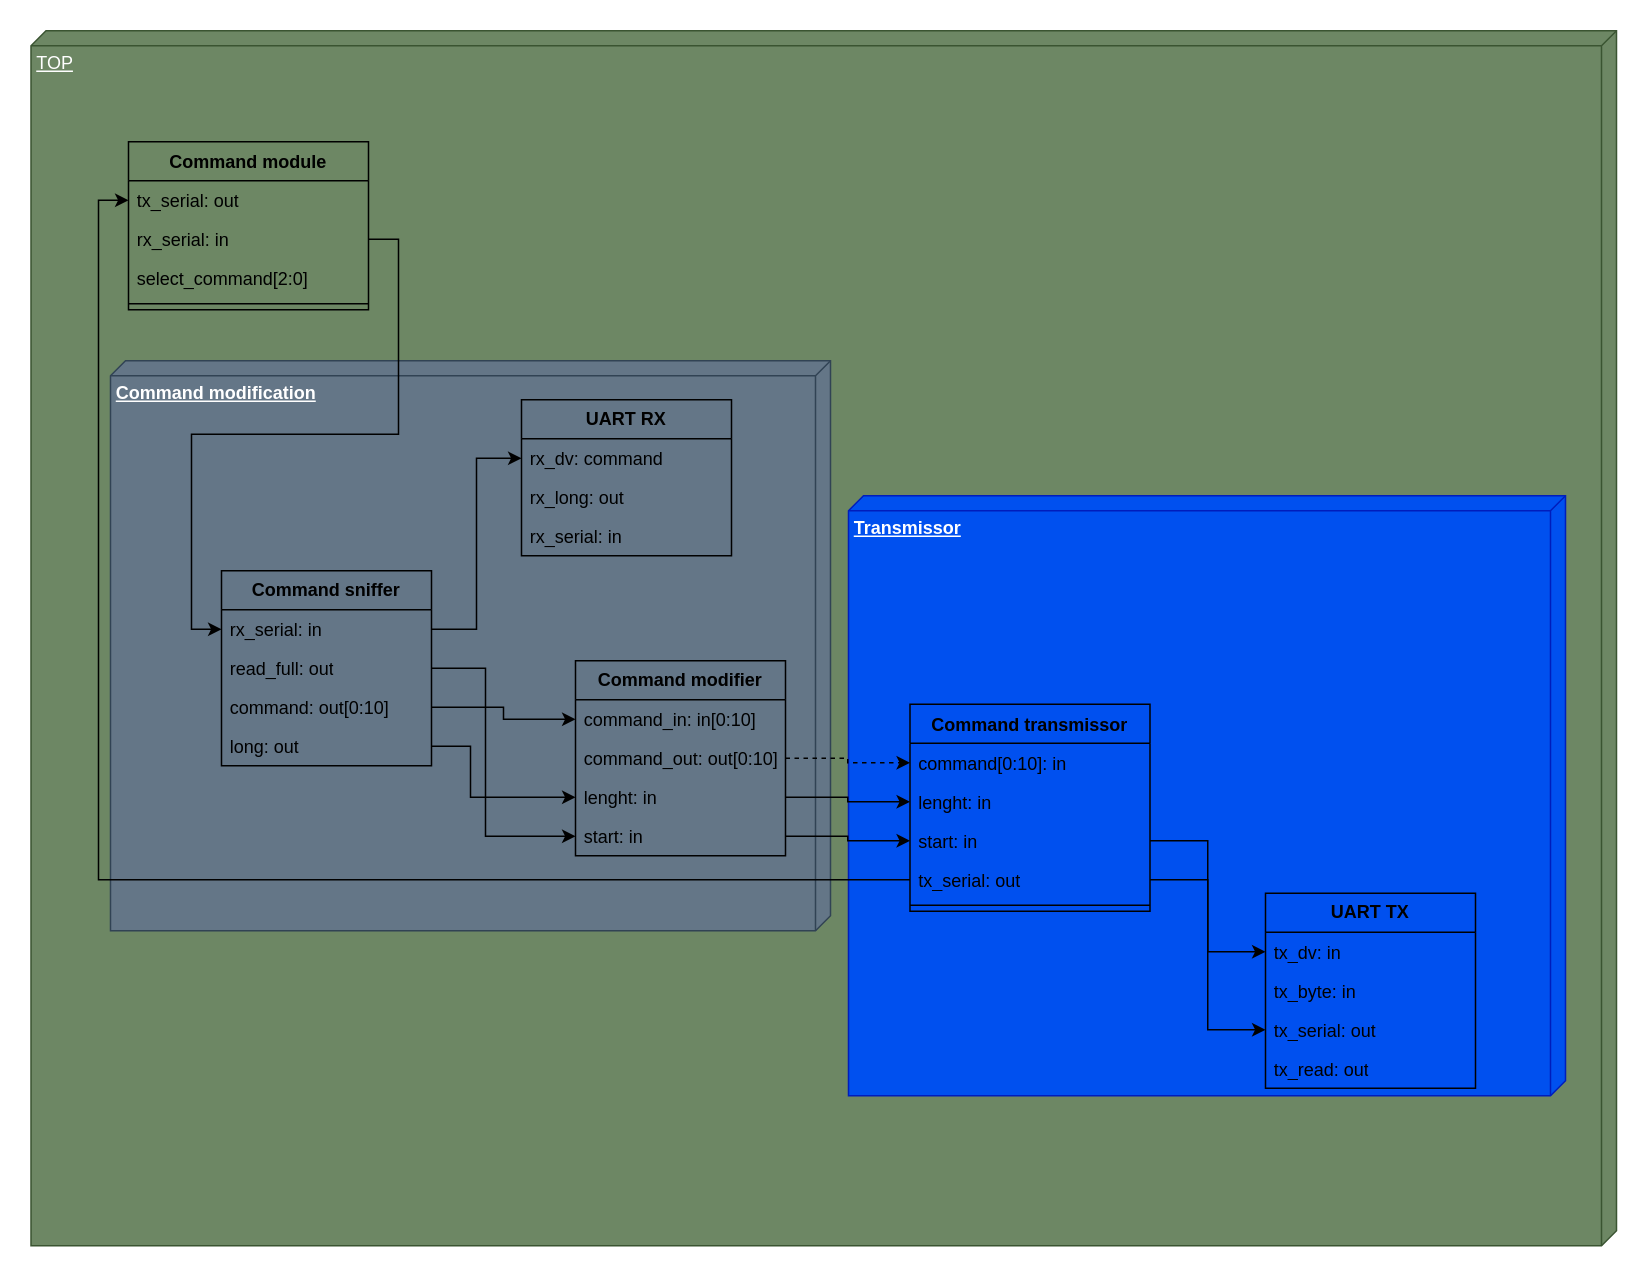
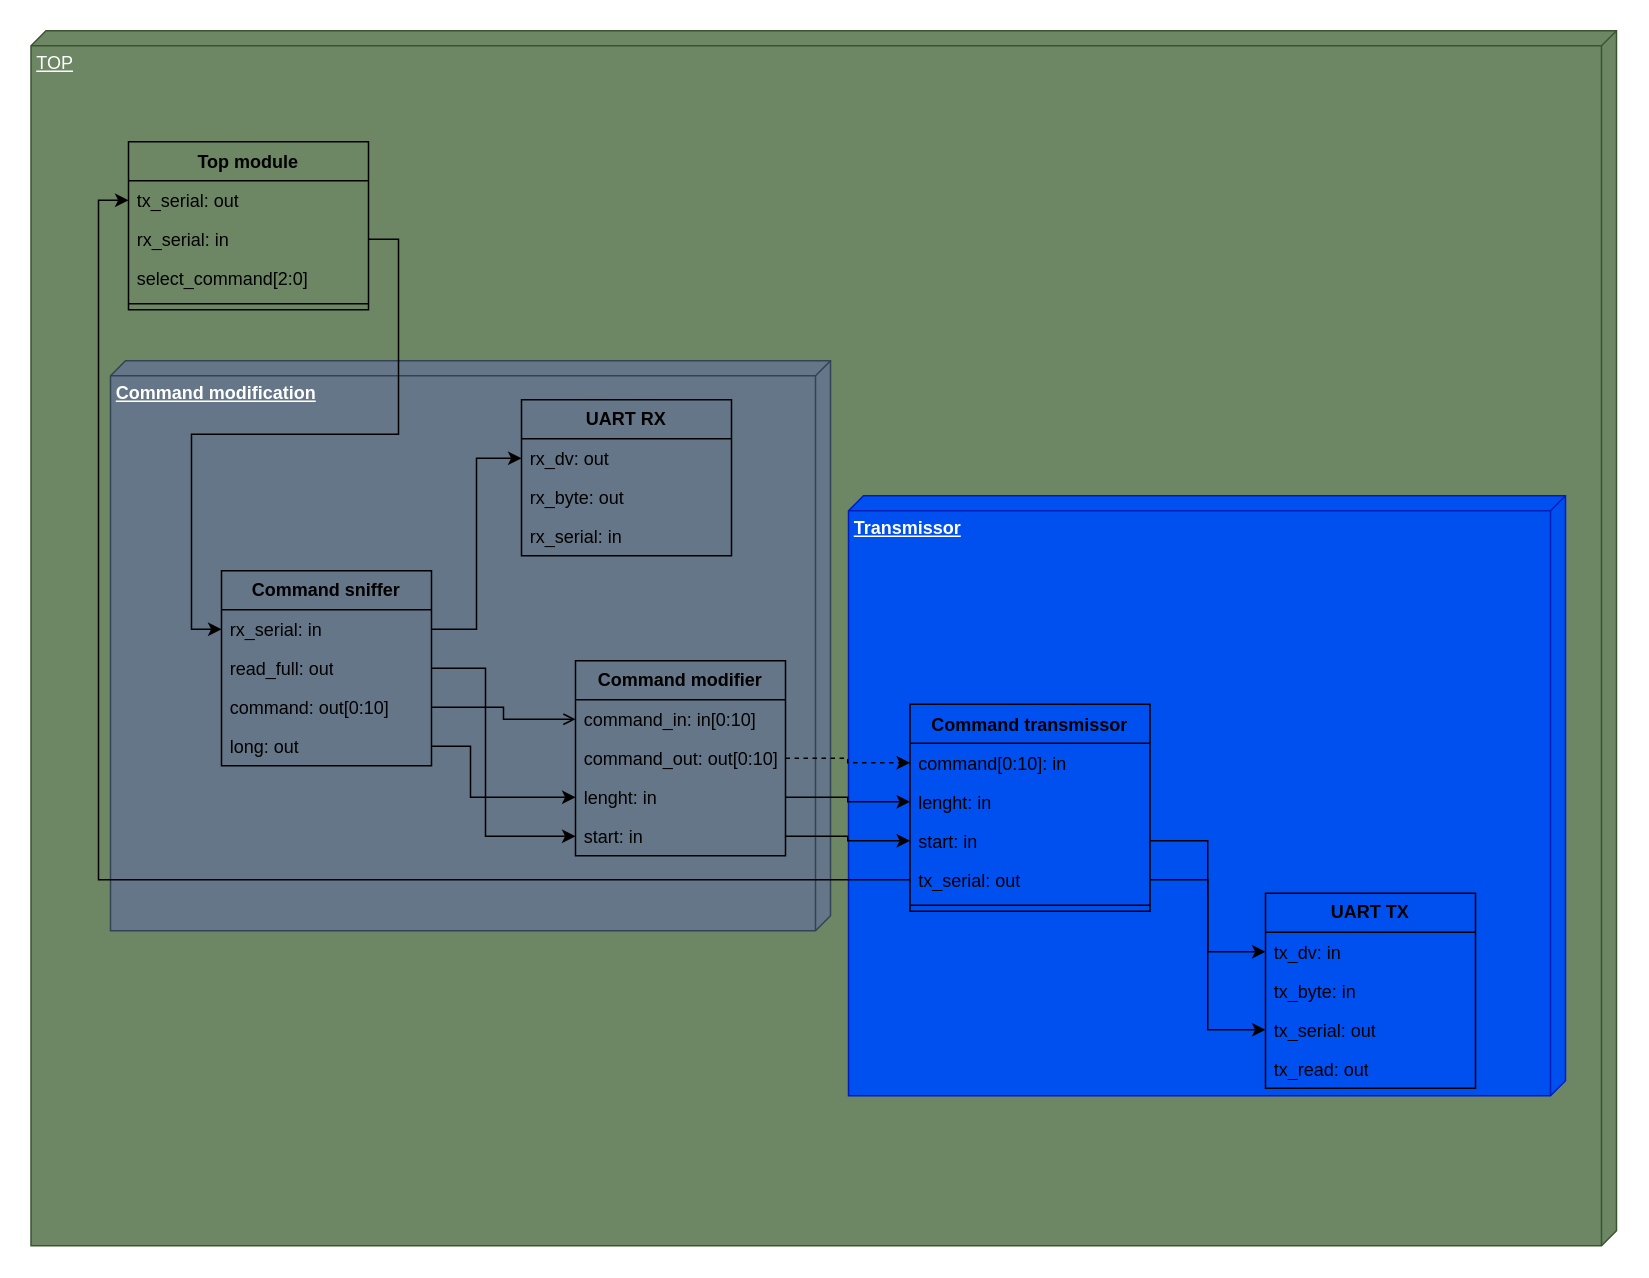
  <mxCell id="0" />
  <mxCell id="1" parent="0" />
  <mxCell id="2" value="TOP" style="verticalAlign=top;align=left;spacingTop=8;spacingLeft=2;spacingRight=12;shape=cube;size=10;direction=south;fontStyle=4;html=1;whiteSpace=wrap;labelBackgroundColor=none;fillColor=#6d8764;fontColor=#ffffff;strokeColor=#3A5431;" parent="1" vertex="1"><mxGeometry x="20" y="20" width="1057" height="810" as="geometry" /></mxCell>
  <mxCell id="3" value="&lt;b&gt;Command modification&lt;/b&gt;" style="verticalAlign=top;align=left;spacingTop=8;spacingLeft=2;spacingRight=12;shape=cube;size=10;direction=south;fontStyle=4;html=1;whiteSpace=wrap;fillColor=#647687;fontColor=#ffffff;strokeColor=#314354;" vertex="1" parent="1"><mxGeometry x="73" y="240" width="480" height="380" as="geometry" /></mxCell>
  <mxCell id="4" value="&lt;b&gt;Transmissor&lt;/b&gt;" style="verticalAlign=top;align=left;spacingTop=8;spacingLeft=2;spacingRight=12;shape=cube;size=10;direction=south;fontStyle=4;html=1;whiteSpace=wrap;fillColor=#0050ef;fontColor=#ffffff;strokeColor=#001DBC;" vertex="1" parent="1"><mxGeometry x="565" y="330" width="478" height="400" as="geometry" /></mxCell>
- <mxCell id="5" value="Command module" style="swimlane;fontStyle=1;align=center;verticalAlign=top;childLayout=stackLayout;horizontal=1;startSize=26;horizontalStack=0;resizeParent=1;resizeParentMax=0;resizeLast=0;collapsible=1;marginBottom=0;whiteSpace=wrap;html=1;fillColor=none;labelBackgroundColor=none;" parent="1" vertex="1"><mxGeometry x="85" y="94" width="160" height="112" as="geometry" /></mxCell>
+ <mxCell id="5" value="Top module" style="swimlane;fontStyle=1;align=center;verticalAlign=top;childLayout=stackLayout;horizontal=1;startSize=26;horizontalStack=0;resizeParent=1;resizeParentMax=0;resizeLast=0;collapsible=1;marginBottom=0;whiteSpace=wrap;html=1;fillColor=none;labelBackgroundColor=none;" parent="1" vertex="1"><mxGeometry x="85" y="94" width="160" height="112" as="geometry" /></mxCell>
  <mxCell id="6" value="tx_serial: out" style="text;strokeColor=none;fillColor=none;align=left;verticalAlign=top;spacingLeft=4;spacingRight=4;overflow=hidden;rotatable=0;points=[[0,0.5],[1,0.5]];portConstraint=eastwest;whiteSpace=wrap;html=1;labelBackgroundColor=none;" parent="5" vertex="1"><mxGeometry y="26" width="160" height="26" as="geometry" /></mxCell>
  <mxCell id="7" value="rx_serial: in" style="text;strokeColor=none;fillColor=none;align=left;verticalAlign=top;spacingLeft=4;spacingRight=4;overflow=hidden;rotatable=0;points=[[0,0.5],[1,0.5]];portConstraint=eastwest;whiteSpace=wrap;html=1;labelBackgroundColor=none;" parent="5" vertex="1"><mxGeometry y="52" width="160" height="26" as="geometry" /></mxCell>
  <mxCell id="8" value="select_command[2:0]" style="text;strokeColor=none;fillColor=none;align=left;verticalAlign=top;spacingLeft=4;spacingRight=4;overflow=hidden;rotatable=0;points=[[0,0.5],[1,0.5]];portConstraint=eastwest;whiteSpace=wrap;html=1;labelBackgroundColor=none;" parent="5" vertex="1"><mxGeometry y="78" width="160" height="26" as="geometry" /></mxCell>
  <mxCell id="9" value="" style="line;strokeWidth=1;fillColor=none;align=left;verticalAlign=middle;spacingTop=-1;spacingLeft=3;spacingRight=3;rotatable=0;labelPosition=right;points=[];portConstraint=eastwest;labelBackgroundColor=none;" parent="5" vertex="1"><mxGeometry y="104" width="160" height="8" as="geometry" /></mxCell>
  <mxCell id="10" value="Command transmissor" style="swimlane;fontStyle=1;align=center;verticalAlign=top;childLayout=stackLayout;horizontal=1;startSize=26;horizontalStack=0;resizeParent=1;resizeParentMax=0;resizeLast=0;collapsible=1;marginBottom=0;whiteSpace=wrap;html=1;fillColor=none;labelBackgroundColor=none;" parent="1" vertex="1"><mxGeometry x="606" y="469" width="160" height="138" as="geometry" /></mxCell>
  <mxCell id="11" value="command[0:10]: in" style="text;strokeColor=none;fillColor=none;align=left;verticalAlign=top;spacingLeft=4;spacingRight=4;overflow=hidden;rotatable=0;points=[[0,0.5],[1,0.5]];portConstraint=eastwest;whiteSpace=wrap;html=1;labelBackgroundColor=none;" parent="10" vertex="1"><mxGeometry y="26" width="160" height="26" as="geometry" /></mxCell>
  <mxCell id="12" value="lenght: in" style="text;strokeColor=none;fillColor=none;align=left;verticalAlign=top;spacingLeft=4;spacingRight=4;overflow=hidden;rotatable=0;points=[[0,0.5],[1,0.5]];portConstraint=eastwest;whiteSpace=wrap;html=1;labelBackgroundColor=none;" parent="10" vertex="1"><mxGeometry y="52" width="160" height="26" as="geometry" /></mxCell>
  <mxCell id="13" value="start: in" style="text;strokeColor=none;fillColor=none;align=left;verticalAlign=top;spacingLeft=4;spacingRight=4;overflow=hidden;rotatable=0;points=[[0,0.5],[1,0.5]];portConstraint=eastwest;whiteSpace=wrap;html=1;labelBackgroundColor=none;" parent="10" vertex="1"><mxGeometry y="78" width="160" height="26" as="geometry" /></mxCell>
  <mxCell id="14" value="tx_serial: out" style="text;strokeColor=none;fillColor=none;align=left;verticalAlign=top;spacingLeft=4;spacingRight=4;overflow=hidden;rotatable=0;points=[[0,0.5],[1,0.5]];portConstraint=eastwest;whiteSpace=wrap;html=1;labelBackgroundColor=none;" parent="10" vertex="1"><mxGeometry y="104" width="160" height="26" as="geometry" /></mxCell>
  <mxCell id="15" value="" style="line;strokeWidth=1;fillColor=none;align=left;verticalAlign=middle;spacingTop=-1;spacingLeft=3;spacingRight=3;rotatable=0;labelPosition=right;points=[];portConstraint=eastwest;labelBackgroundColor=none;" parent="10" vertex="1"><mxGeometry y="130" width="160" height="8" as="geometry" /></mxCell>
  <mxCell id="16" value="&lt;b&gt;UART TX&lt;/b&gt;" style="swimlane;fontStyle=0;childLayout=stackLayout;horizontal=1;startSize=26;fillColor=none;horizontalStack=0;resizeParent=1;resizeParentMax=0;resizeLast=0;collapsible=1;marginBottom=0;whiteSpace=wrap;html=1;labelBackgroundColor=none;" parent="1" vertex="1"><mxGeometry x="843" y="595" width="140" height="130" as="geometry" /></mxCell>
  <mxCell id="17" value="tx_dv: in" style="text;strokeColor=none;fillColor=none;align=left;verticalAlign=top;spacingLeft=4;spacingRight=4;overflow=hidden;rotatable=0;points=[[0,0.5],[1,0.5]];portConstraint=eastwest;whiteSpace=wrap;html=1;labelBackgroundColor=none;" parent="16" vertex="1"><mxGeometry y="26" width="140" height="26" as="geometry" /></mxCell>
  <mxCell id="18" value="tx_byte: in" style="text;strokeColor=none;fillColor=none;align=left;verticalAlign=top;spacingLeft=4;spacingRight=4;overflow=hidden;rotatable=0;points=[[0,0.5],[1,0.5]];portConstraint=eastwest;whiteSpace=wrap;html=1;labelBackgroundColor=none;" parent="16" vertex="1"><mxGeometry y="52" width="140" height="26" as="geometry" /></mxCell>
  <mxCell id="19" value="tx_serial: out" style="text;strokeColor=none;fillColor=none;align=left;verticalAlign=top;spacingLeft=4;spacingRight=4;overflow=hidden;rotatable=0;points=[[0,0.5],[1,0.5]];portConstraint=eastwest;whiteSpace=wrap;html=1;labelBackgroundColor=none;" parent="16" vertex="1"><mxGeometry y="78" width="140" height="26" as="geometry" /></mxCell>
  <mxCell id="20" value="tx_read: out" style="text;strokeColor=none;fillColor=none;align=left;verticalAlign=top;spacingLeft=4;spacingRight=4;overflow=hidden;rotatable=0;points=[[0,0.5],[1,0.5]];portConstraint=eastwest;whiteSpace=wrap;html=1;labelBackgroundColor=none;" parent="16" vertex="1"><mxGeometry y="104" width="140" height="26" as="geometry" /></mxCell>
  <mxCell id="21" style="edgeStyle=orthogonalEdgeStyle;rounded=0;orthogonalLoop=1;jettySize=auto;html=1;exitX=1;exitY=0.5;exitDx=0;exitDy=0;" parent="1" source="14" target="19" edge="1"><mxGeometry relative="1" as="geometry" /></mxCell>
  <mxCell id="22" style="edgeStyle=orthogonalEdgeStyle;rounded=0;orthogonalLoop=1;jettySize=auto;html=1;exitX=1;exitY=0.5;exitDx=0;exitDy=0;" parent="1" source="13" target="17" edge="1"><mxGeometry relative="1" as="geometry" /></mxCell>
  <mxCell id="23" value="&lt;b&gt;Command sniffer&lt;/b&gt;" style="swimlane;fontStyle=0;childLayout=stackLayout;horizontal=1;startSize=26;fillColor=none;horizontalStack=0;resizeParent=1;resizeParentMax=0;resizeLast=0;collapsible=1;marginBottom=0;whiteSpace=wrap;html=1;" vertex="1" parent="1"><mxGeometry x="147" y="380" width="140" height="130" as="geometry" /></mxCell>
  <mxCell id="24" value="rx_serial: in" style="text;strokeColor=none;fillColor=none;align=left;verticalAlign=top;spacingLeft=4;spacingRight=4;overflow=hidden;rotatable=0;points=[[0,0.5],[1,0.5]];portConstraint=eastwest;whiteSpace=wrap;html=1;" vertex="1" parent="23"><mxGeometry y="26" width="140" height="26" as="geometry" /></mxCell>
  <mxCell id="25" value="read_full: out" style="text;strokeColor=none;fillColor=none;align=left;verticalAlign=top;spacingLeft=4;spacingRight=4;overflow=hidden;rotatable=0;points=[[0,0.5],[1,0.5]];portConstraint=eastwest;whiteSpace=wrap;html=1;" vertex="1" parent="23"><mxGeometry y="52" width="140" height="26" as="geometry" /></mxCell>
  <mxCell id="26" value="command: out[0:10]" style="text;strokeColor=none;fillColor=none;align=left;verticalAlign=top;spacingLeft=4;spacingRight=4;overflow=hidden;rotatable=0;points=[[0,0.5],[1,0.5]];portConstraint=eastwest;whiteSpace=wrap;html=1;" vertex="1" parent="23"><mxGeometry y="78" width="140" height="26" as="geometry" /></mxCell>
  <mxCell id="27" value="long: out" style="text;strokeColor=none;fillColor=none;align=left;verticalAlign=top;spacingLeft=4;spacingRight=4;overflow=hidden;rotatable=0;points=[[0,0.5],[1,0.5]];portConstraint=eastwest;whiteSpace=wrap;html=1;" vertex="1" parent="23"><mxGeometry y="104" width="140" height="26" as="geometry" /></mxCell>
  <mxCell id="28" value="&lt;b&gt;Command modifier&lt;/b&gt;" style="swimlane;fontStyle=0;childLayout=stackLayout;horizontal=1;startSize=26;fillColor=none;horizontalStack=0;resizeParent=1;resizeParentMax=0;resizeLast=0;collapsible=1;marginBottom=0;whiteSpace=wrap;html=1;" vertex="1" parent="1"><mxGeometry x="383" y="440" width="140" height="130" as="geometry" /></mxCell>
  <mxCell id="29" value="command_in: in[0:10]" style="text;strokeColor=none;fillColor=none;align=left;verticalAlign=top;spacingLeft=4;spacingRight=4;overflow=hidden;rotatable=0;points=[[0,0.5],[1,0.5]];portConstraint=eastwest;whiteSpace=wrap;html=1;" vertex="1" parent="28"><mxGeometry y="26" width="140" height="26" as="geometry" /></mxCell>
  <mxCell id="30" value="command_out: out[0:10]" style="text;strokeColor=none;fillColor=none;align=left;verticalAlign=top;spacingLeft=4;spacingRight=4;overflow=hidden;rotatable=0;points=[[0,0.5],[1,0.5]];portConstraint=eastwest;whiteSpace=wrap;html=1;" vertex="1" parent="28"><mxGeometry y="52" width="140" height="26" as="geometry" /></mxCell>
  <mxCell id="31" value="lenght: in" style="text;strokeColor=none;fillColor=none;align=left;verticalAlign=top;spacingLeft=4;spacingRight=4;overflow=hidden;rotatable=0;points=[[0,0.5],[1,0.5]];portConstraint=eastwest;whiteSpace=wrap;html=1;" vertex="1" parent="28"><mxGeometry y="78" width="140" height="26" as="geometry" /></mxCell>
  <mxCell id="32" value="start: in" style="text;strokeColor=none;fillColor=none;align=left;verticalAlign=top;spacingLeft=4;spacingRight=4;overflow=hidden;rotatable=0;points=[[0,0.5],[1,0.5]];portConstraint=eastwest;whiteSpace=wrap;html=1;" vertex="1" parent="28"><mxGeometry y="104" width="140" height="26" as="geometry" /></mxCell>
  <mxCell id="33" style="edgeStyle=orthogonalEdgeStyle;rounded=0;orthogonalLoop=1;jettySize=auto;html=1;exitX=1;exitY=0.5;exitDx=0;exitDy=0;entryX=0;entryY=0.5;entryDx=0;entryDy=0;" edge="1" parent="1" source="7" target="24"><mxGeometry relative="1" as="geometry" /></mxCell>
  <mxCell id="34" value="&lt;b&gt;UART RX&lt;/b&gt;" style="swimlane;fontStyle=0;childLayout=stackLayout;horizontal=1;startSize=26;fillColor=none;horizontalStack=0;resizeParent=1;resizeParentMax=0;resizeLast=0;collapsible=1;marginBottom=0;whiteSpace=wrap;html=1;labelBackgroundColor=none;" vertex="1" parent="1"><mxGeometry x="347" y="266" width="140" height="104" as="geometry" /></mxCell>
- <mxCell id="35" value="rx_dv: command" style="text;strokeColor=none;fillColor=none;align=left;verticalAlign=top;spacingLeft=4;spacingRight=4;overflow=hidden;rotatable=0;points=[[0,0.5],[1,0.5]];portConstraint=eastwest;whiteSpace=wrap;html=1;labelBackgroundColor=none;" vertex="1" parent="34"><mxGeometry y="26" width="140" height="26" as="geometry" /></mxCell>
- <mxCell id="36" value="rx_long: out" style="text;strokeColor=none;fillColor=none;align=left;verticalAlign=top;spacingLeft=4;spacingRight=4;overflow=hidden;rotatable=0;points=[[0,0.5],[1,0.5]];portConstraint=eastwest;whiteSpace=wrap;html=1;labelBackgroundColor=none;" vertex="1" parent="34"><mxGeometry y="52" width="140" height="26" as="geometry" /></mxCell>
+ <mxCell id="35" value="rx_dv: out" style="text;strokeColor=none;fillColor=none;align=left;verticalAlign=top;spacingLeft=4;spacingRight=4;overflow=hidden;rotatable=0;points=[[0,0.5],[1,0.5]];portConstraint=eastwest;whiteSpace=wrap;html=1;labelBackgroundColor=none;" vertex="1" parent="34"><mxGeometry y="26" width="140" height="26" as="geometry" /></mxCell>
+ <mxCell id="36" value="rx_byte: out" style="text;strokeColor=none;fillColor=none;align=left;verticalAlign=top;spacingLeft=4;spacingRight=4;overflow=hidden;rotatable=0;points=[[0,0.5],[1,0.5]];portConstraint=eastwest;whiteSpace=wrap;html=1;labelBackgroundColor=none;" vertex="1" parent="34"><mxGeometry y="52" width="140" height="26" as="geometry" /></mxCell>
  <mxCell id="37" value="rx_serial: in" style="text;strokeColor=none;fillColor=none;align=left;verticalAlign=top;spacingLeft=4;spacingRight=4;overflow=hidden;rotatable=0;points=[[0,0.5],[1,0.5]];portConstraint=eastwest;whiteSpace=wrap;html=1;labelBackgroundColor=none;" vertex="1" parent="34"><mxGeometry y="78" width="140" height="26" as="geometry" /></mxCell>
  <mxCell id="38" style="edgeStyle=orthogonalEdgeStyle;rounded=0;orthogonalLoop=1;jettySize=auto;html=1;exitX=1;exitY=0.5;exitDx=0;exitDy=0;entryX=0;entryY=0.5;entryDx=0;entryDy=0;" edge="1" parent="1" source="24" target="35"><mxGeometry relative="1" as="geometry" /></mxCell>
  <mxCell id="39" style="edgeStyle=orthogonalEdgeStyle;rounded=0;orthogonalLoop=1;jettySize=auto;html=1;exitX=1;exitY=0.5;exitDx=0;exitDy=0;entryX=0;entryY=0.5;entryDx=0;entryDy=0;" edge="1" parent="1" source="25" target="32"><mxGeometry relative="1" as="geometry"><Array as="points"><mxPoint x="323" y="445" /><mxPoint x="323" y="557" /></Array></mxGeometry></mxCell>
  <mxCell id="40" style="edgeStyle=orthogonalEdgeStyle;rounded=0;orthogonalLoop=1;jettySize=auto;html=1;exitX=1;exitY=0.5;exitDx=0;exitDy=0;" edge="1" parent="1" source="27" target="31"><mxGeometry relative="1" as="geometry"><Array as="points"><mxPoint x="313" y="497" /><mxPoint x="313" y="531" /></Array></mxGeometry></mxCell>
- <mxCell id="41" style="edgeStyle=orthogonalEdgeStyle;rounded=0;orthogonalLoop=1;jettySize=auto;html=1;exitX=1;exitY=0.5;exitDx=0;exitDy=0;" edge="1" parent="1" source="26" target="29"><mxGeometry relative="1" as="geometry" /></mxCell>
+ <mxCell id="41" style="edgeStyle=orthogonalEdgeStyle;rounded=0;orthogonalLoop=1;jettySize=auto;html=1;exitX=1;exitY=0.5;exitDx=0;exitDy=0;endArrow=open;" edge="1" parent="1" source="26" target="29"><mxGeometry relative="1" as="geometry" /></mxCell>
  <mxCell id="42" style="edgeStyle=orthogonalEdgeStyle;rounded=0;orthogonalLoop=1;jettySize=auto;html=1;exitX=1;exitY=0.5;exitDx=0;exitDy=0;entryX=0;entryY=0.5;entryDx=0;entryDy=0;dashed=1;" edge="1" parent="1" source="30" target="11"><mxGeometry relative="1" as="geometry" /></mxCell>
  <mxCell id="43" style="edgeStyle=orthogonalEdgeStyle;rounded=0;orthogonalLoop=1;jettySize=auto;html=1;exitX=1;exitY=0.5;exitDx=0;exitDy=0;" edge="1" parent="1" source="31" target="12"><mxGeometry relative="1" as="geometry" /></mxCell>
  <mxCell id="44" style="edgeStyle=orthogonalEdgeStyle;rounded=0;orthogonalLoop=1;jettySize=auto;html=1;exitX=1;exitY=0.5;exitDx=0;exitDy=0;" edge="1" parent="1" source="32" target="13"><mxGeometry relative="1" as="geometry" /></mxCell>
  <mxCell id="45" style="edgeStyle=orthogonalEdgeStyle;rounded=0;orthogonalLoop=1;jettySize=auto;html=1;exitX=0;exitY=0.5;exitDx=0;exitDy=0;entryX=0;entryY=0.5;entryDx=0;entryDy=0;" edge="1" parent="1" source="14" target="6"><mxGeometry relative="1" as="geometry" /></mxCell>
